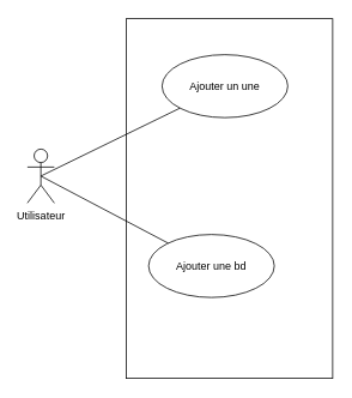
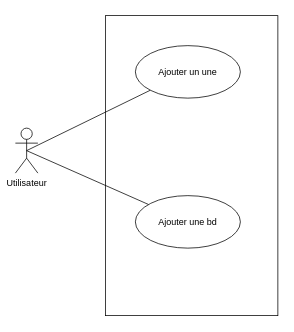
  <mxCell id="0" />
  <mxCell id="1" parent="0" />
  <mxCell id="2" style="orthogonalLoop=1;jettySize=auto;html=1;exitX=0.5;exitY=0.5;exitDx=0;exitDy=0;exitPerimeter=0;rounded=0;endArrow=none;endFill=0;elbow=vertical;" edge="1" parent="1" source="4" target="6"><mxGeometry relative="1" as="geometry" /></mxCell>
  <mxCell id="3" style="orthogonalLoop=1;jettySize=auto;html=1;exitX=0.5;exitY=0.5;exitDx=0;exitDy=0;exitPerimeter=0;endArrow=none;endFill=0;sketch=0;rounded=0;" edge="1" parent="1" source="4" target="7"><mxGeometry relative="1" as="geometry" /></mxCell>
- <mxCell id="4" value="&lt;div&gt;Utilisateur&lt;/div&gt;" style="shape=umlActor;verticalLabelPosition=bottom;verticalAlign=top;html=1;" vertex="1" parent="1"><mxGeometry x="30" y="165" width="30" height="60" as="geometry" /></mxCell>
+ <mxCell id="4" value="&lt;div&gt;Utilisateur&lt;/div&gt;" style="shape=umlActor;verticalLabelPosition=bottom;verticalAlign=top;html=1;" vertex="1" parent="1"><mxGeometry x="20" y="170" width="30" height="60" as="geometry" /></mxCell>
  <mxCell id="5" value="&lt;div&gt;&lt;br&gt;&lt;/div&gt;" style="html=1;fillColor=none;" vertex="1" parent="1"><mxGeometry x="140" width="230" height="400" as="geometry" y="20" /></mxCell>
  <mxCell id="6" value="Ajouter un une" style="ellipse;whiteSpace=wrap;html=1;fillColor=none;" vertex="1" parent="1"><mxGeometry x="180" y="60" width="140" height="70" as="geometry" /></mxCell>
- <mxCell id="7" value="Ajouter une bd" style="ellipse;whiteSpace=wrap;html=1;fillColor=none;" vertex="1" parent="1"><mxGeometry x="165" y="260" width="140" height="70" as="geometry" /></mxCell>
+ <mxCell id="7" value="Ajouter une bd" style="ellipse;whiteSpace=wrap;html=1;fillColor=none;" vertex="1" parent="1"><mxGeometry x="180" y="260" width="140" height="70" as="geometry" /></mxCell>
